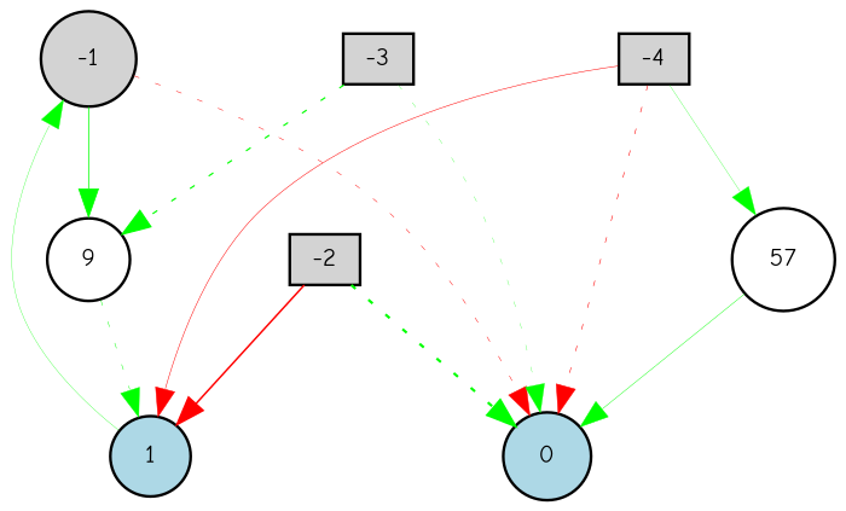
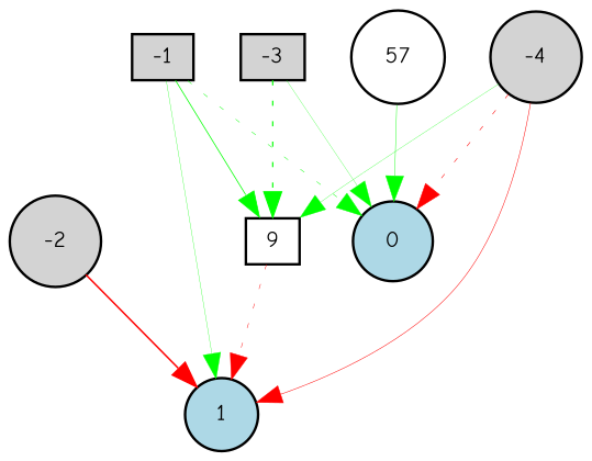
  digraph {
    fontname="Comic Neue"
    node [fillcolor=lightgray fontname="Comic Neue" fontsize=9 shape=box style=filled]
    edge [color=green fontname="Comic Neue" style=solid]
-   -1 [height=0.2 shape=circle width=0.2]
+   -1 [height=0.2 width=0.2]
    0 [fillcolor=lightblue height=0.2 shape=circle width=0.2]
    1 [fillcolor=lightblue height=0.2 shape=circle width=0.2]
-   9 [fillcolor=white height=0.2 shape=circle width=0.2]
-   -2 [height=0.2 width=0.2]
+   9 [fillcolor=white height=0.2 width=0.2]
+   -2 [height=0.2 shape=circle width=0.2]
    -3 [height=0.2 width=0.2]
-   -4 [height=0.2 width=0.2]
+   -4 [height=0.2 shape=circle width=0.2]
    57 [fillcolor=white height=0.2 shape=circle width=0.2]
-   -1 -> 0 [color=red penwidth=0.19008994900488907 style=dotted]
-   1 -> -1 [penwidth=0.125072998841637]
+   -1 -> 0 [penwidth=0.19008994900488907 style=dotted]
+   -1 -> 1 [penwidth=0.125072998841637]
    -1 -> 9 [penwidth=0.31672588314706074]
-   9 -> 1 [penwidth=0.18729935726128888 style=dotted]
-   -2 -> 0 [penwidth=0.9032648874404448 style=dotted]
+   9 -> 1 [color=red penwidth=0.18729935726128888 style=dotted]
    -2 -> 1 [color=red penwidth=0.6263853659273332]
-   -3 -> 0 [penwidth=0.1101212878604047 style=dotted]
+   -3 -> 0 [penwidth=0.1101212878604047]
    -3 -> 9 [penwidth=0.4856027300177048 style=dotted]
    -4 -> 0 [color=red penwidth=0.23114105127753218 style=dotted]
    -4 -> 1 [color=red penwidth=0.20704808190636106]
-   -4 -> 57 [penwidth=0.11372997388543682]
+   -4 -> 9 [penwidth=0.11372997388543682]
    57 -> 0 [penwidth=0.17855292065614886]
  }
